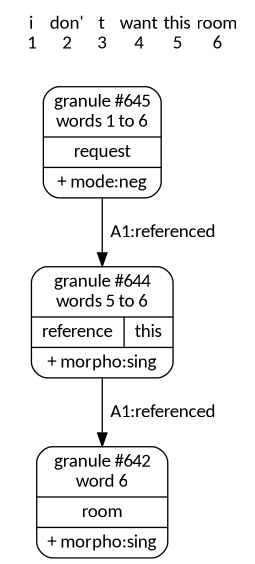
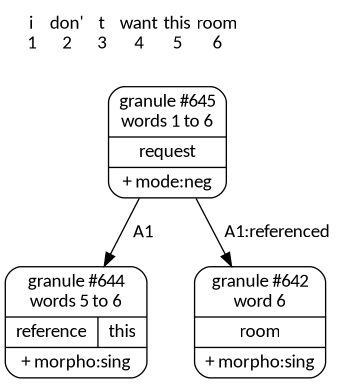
  digraph {
    fontname=Calibri
    label=<<TABLE border='0' cellspacing='0'><TR><TD align='center' border='0'>i<BR/>  1  </TD><TD align='center' border='0'>don'<BR/>  2  </TD><TD align='center' border='0'>t<BR/>  3  </TD><TD align='center' border='0'>want<BR/>  4  </TD><TD align='center' border='0'>this<BR/>  5  </TD><TD align='center' border='0'>room<BR/>6</TD></TR><TR><TD align='center' border='0'> </TD></TR></TABLE>>
    labeljust=left
    labelloc=top
    node [fontname=Calibri shape=Mrecord]
    edge [fontname=Calibri]
    n1 [label="{granule #644\nwords 5 to 6|{reference|this}|+ morpho:sing}"]
    n2 [label="{granule #642\nword 6|{room}|+ morpho:sing}"]
    n3 [label="{granule #645\nwords 1 to 6|{request}|+ mode:neg}"]
    subgraph sub_1 {
      rank=same
      n1
    }
    subgraph sub_2 {
      rank=same
      n2
    }
    n1 -> n1 [style=invis]
-   n1 -> n2 [label="  A1:referenced  "]
+   n3 -> n2 [label="  A1:referenced  "]
    n2 -> n2 [style=invis]
-   n3 -> n1 [label="  A1:referenced  "]
+   n3 -> n1 [label="  A1  "]
  }
